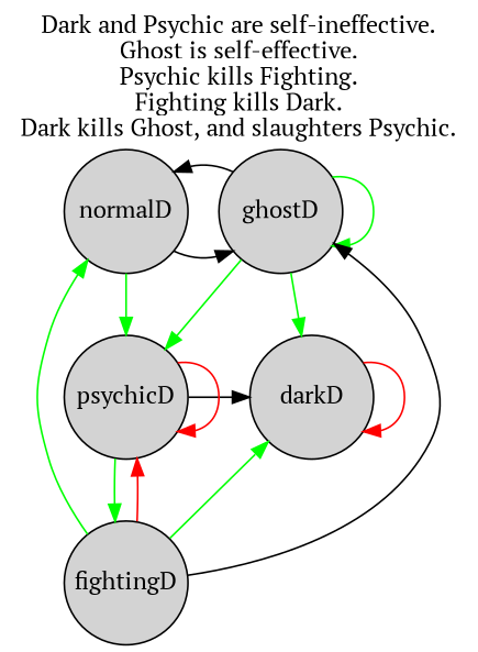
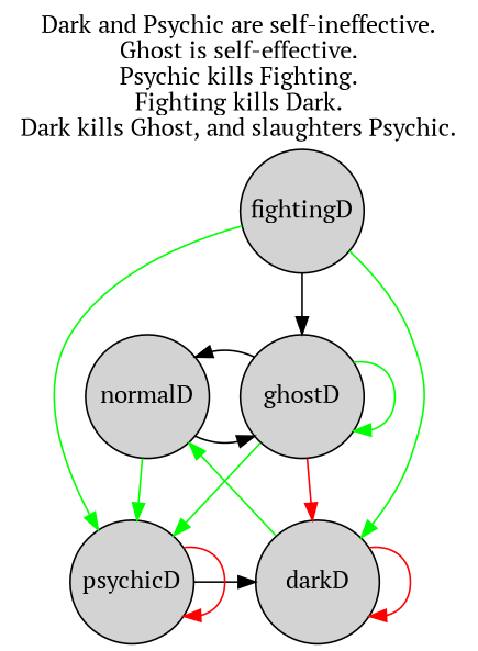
  digraph {
    fontname="PT Serif"
    label="Dark and Psychic are self-ineffective.\nGhost is self-effective.\nPsychic kills Fighting.\nFighting kills Dark.\nDark kills Ghost, and slaughters Psychic.\n"
    labelloc=t
    node [fixedsize=true fontname="PT Serif" shape=circle style=filled]
    edge [color=green fontname="PT Serif"]
    normalD [height=1 width=1]
    ghostD [height=1 width=1]
    darkD [height=1 width=1]
    psychicD [height=1 width=1]
    fightingD [height=1 width=1]
    subgraph sub_1 {
      rank=same
      normalD
      ghostD
    }
    subgraph sub_2 {
      rank=same
      darkD
      psychicD
    }
    subgraph sub_3 {
      rank=same
      fightingD
    }
    normalD -> ghostD [color=black]
    normalD -> psychicD
    ghostD -> normalD [color=black]
    ghostD -> ghostD
-   ghostD -> darkD
+   ghostD -> darkD [color=red]
    ghostD -> psychicD
    darkD -> darkD [color=red]
    psychicD -> darkD [color=black]
    psychicD -> psychicD [color=red]
-   psychicD -> fightingD
-   fightingD -> normalD
+   darkD -> normalD
    fightingD -> ghostD [color=black]
    fightingD -> darkD
-   fightingD -> psychicD [color=red]
+   fightingD -> psychicD
  }
